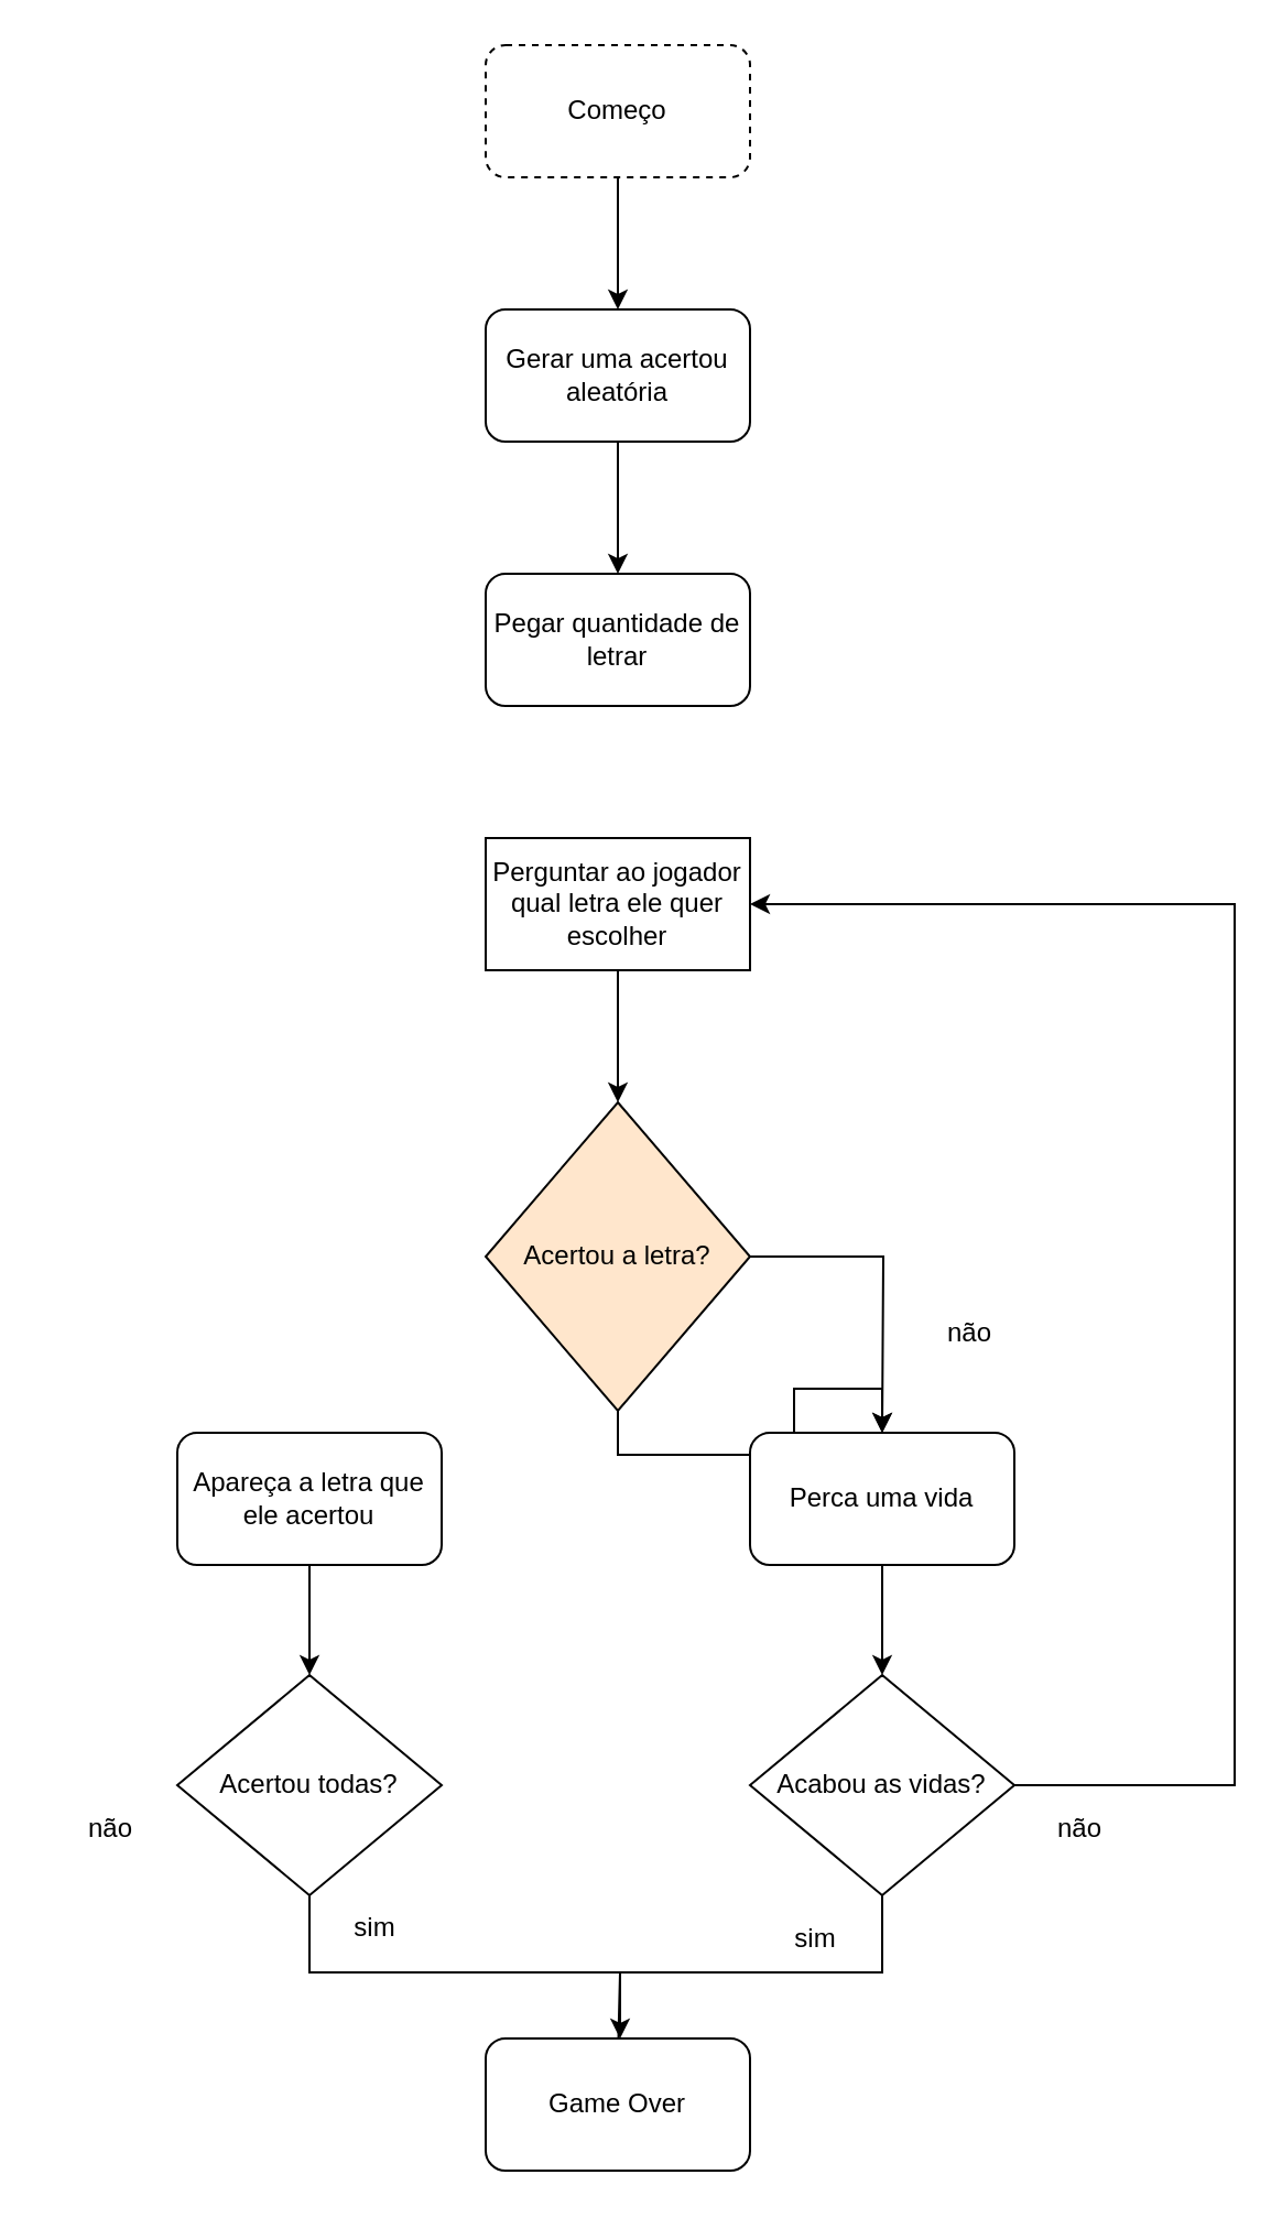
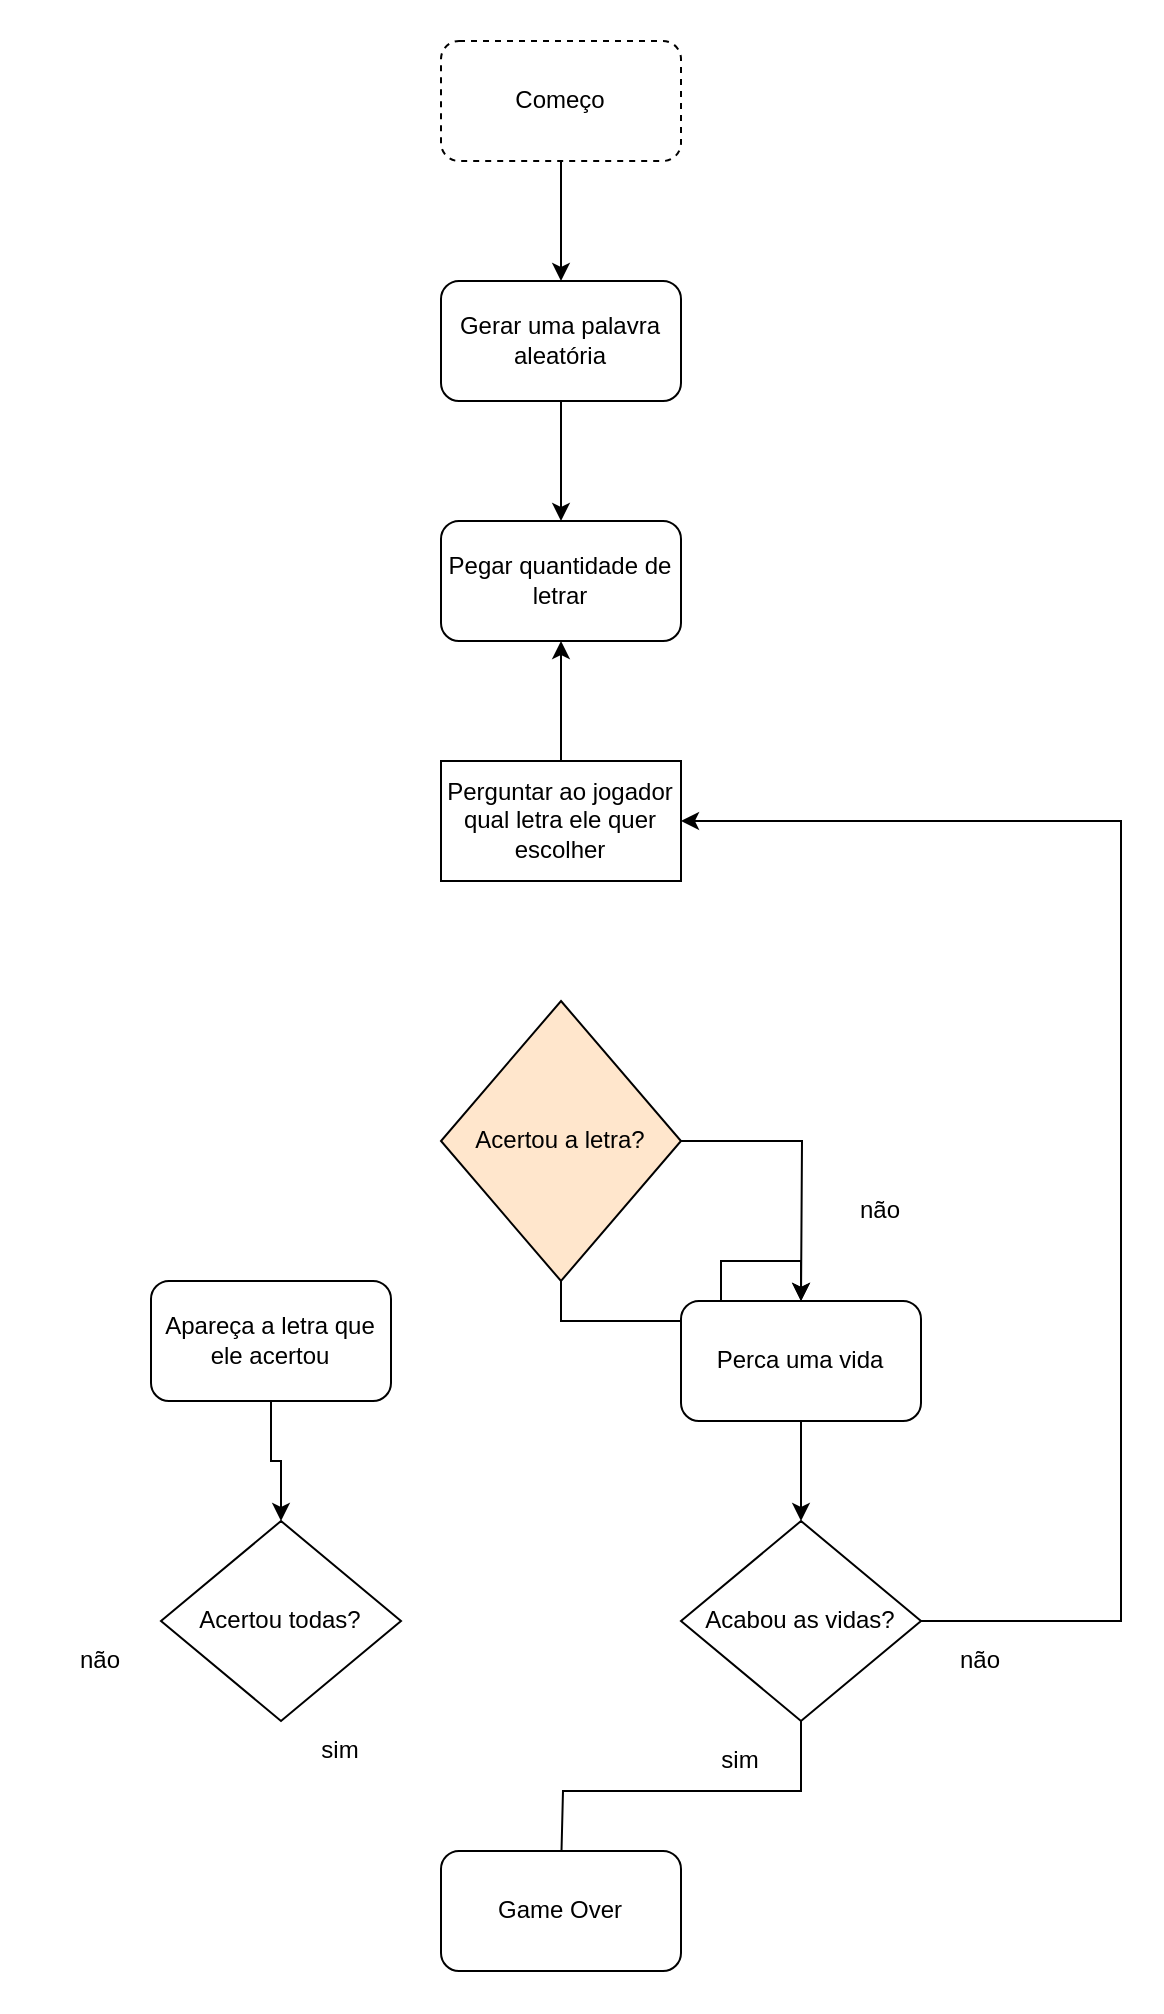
  <mxCell id="0" />
  <mxCell id="1" parent="0" />
  <mxCell id="2" style="edgeStyle=orthogonalEdgeStyle;rounded=0;orthogonalLoop=1;jettySize=auto;html=1;" edge="1" parent="1" source="3"><mxGeometry relative="1" as="geometry"><mxPoint x="280" y="140" as="targetPoint" /></mxGeometry></mxCell>
  <mxCell id="3" value="Começo" style="rounded=1;whiteSpace=wrap;html=1;dashed=1;" vertex="1" parent="1"><mxGeometry x="220" y="20" width="120" height="60" as="geometry" /></mxCell>
  <mxCell id="4" style="edgeStyle=orthogonalEdgeStyle;rounded=0;orthogonalLoop=1;jettySize=auto;html=1;" edge="1" parent="1" source="5"><mxGeometry relative="1" as="geometry"><mxPoint x="280" y="260" as="targetPoint" /></mxGeometry></mxCell>
- <mxCell id="5" value="Gerar uma acertou aleatória" style="rounded=1;whiteSpace=wrap;html=1;" vertex="1" parent="1"><mxGeometry x="220" y="140" width="120" height="60" as="geometry" /></mxCell>
+ <mxCell id="5" value="Gerar uma palavra aleatória" style="rounded=1;whiteSpace=wrap;html=1;" vertex="1" parent="1"><mxGeometry x="220" y="140" width="120" height="60" as="geometry" /></mxCell>
  <mxCell id="6" value="Pegar quantidade de letrar" style="rounded=1;whiteSpace=wrap;html=1;" vertex="1" parent="1"><mxGeometry x="220" y="260" width="120" height="60" as="geometry" /></mxCell>
- <mxCell id="7" style="edgeStyle=orthogonalEdgeStyle;rounded=0;orthogonalLoop=1;jettySize=auto;html=1;" edge="1" parent="1" source="8" target="11"><mxGeometry relative="1" as="geometry"><mxPoint x="280" y="570" as="targetPoint" /></mxGeometry></mxCell>
+ <mxCell id="7" style="edgeStyle=orthogonalEdgeStyle;rounded=0;orthogonalLoop=1;jettySize=auto;html=1;" edge="1" parent="1" source="8" target="6"><mxGeometry relative="1" as="geometry"><mxPoint x="280" y="570" as="targetPoint" /></mxGeometry></mxCell>
  <mxCell id="8" value="Perguntar ao jogador qual letra ele quer escolher" style="whiteSpace=wrap;html=1;rounded=0;" vertex="1" parent="1"><mxGeometry x="220" y="380" width="120" height="60" as="geometry" /></mxCell>
  <mxCell id="9" style="edgeStyle=orthogonalEdgeStyle;rounded=0;orthogonalLoop=1;jettySize=auto;html=1;" edge="1" parent="1" source="11"><mxGeometry relative="1" as="geometry"><mxPoint x="400" y="650" as="targetPoint" /></mxGeometry></mxCell>
  <mxCell id="10" style="edgeStyle=orthogonalEdgeStyle;rounded=0;orthogonalLoop=1;jettySize=auto;html=1;" edge="1" parent="1" source="11" target="16"><mxGeometry relative="1" as="geometry"><mxPoint x="160" y="650" as="targetPoint" /></mxGeometry></mxCell>
  <mxCell id="11" value="Acertou a letra?" style="rhombus;whiteSpace=wrap;html=1;fillColor=#ffe6cc;" vertex="1" parent="1"><mxGeometry x="220" y="500" width="120" height="140" as="geometry" /></mxCell>
  <mxCell id="12" value="não" style="text;html=1;align=center;verticalAlign=middle;whiteSpace=wrap;rounded=0;" vertex="1" parent="1"><mxGeometry x="410" y="590" width="60" height="30" as="geometry" /></mxCell>
  <mxCell id="13" style="edgeStyle=orthogonalEdgeStyle;rounded=0;orthogonalLoop=1;jettySize=auto;html=1;entryX=0.5;entryY=0;entryDx=0;entryDy=0;" edge="1" parent="1" source="14" target="21"><mxGeometry relative="1" as="geometry" /></mxCell>
- <mxCell id="14" value="Apareça a letra que ele acertou" style="rounded=1;whiteSpace=wrap;html=1;" vertex="1" parent="1"><mxGeometry x="80" y="650" width="120" height="60" as="geometry" /></mxCell>
+ <mxCell id="14" value="Apareça a letra que ele acertou" style="rounded=1;whiteSpace=wrap;html=1;" vertex="1" parent="1"><mxGeometry x="75" y="640" width="120" height="60" as="geometry" /></mxCell>
  <mxCell id="15" style="edgeStyle=orthogonalEdgeStyle;rounded=0;orthogonalLoop=1;jettySize=auto;html=1;entryX=0.5;entryY=0;entryDx=0;entryDy=0;" edge="1" parent="1" source="16" target="19"><mxGeometry relative="1" as="geometry" /></mxCell>
  <mxCell id="16" value="Perca uma vida" style="rounded=1;whiteSpace=wrap;html=1;" vertex="1" parent="1"><mxGeometry x="340" y="650" width="120" height="60" as="geometry" /></mxCell>
  <mxCell id="17" style="edgeStyle=orthogonalEdgeStyle;rounded=0;orthogonalLoop=1;jettySize=auto;html=1;" edge="1" parent="1" source="19"><mxGeometry relative="1" as="geometry"><mxPoint x="280" y="935" as="targetPoint" /><Array as="points"><mxPoint x="400" y="895" /><mxPoint x="281" y="895" /><mxPoint x="281" y="935" /></Array></mxGeometry></mxCell>
  <mxCell id="18" style="edgeStyle=orthogonalEdgeStyle;rounded=0;orthogonalLoop=1;jettySize=auto;html=1;entryX=1;entryY=0.5;entryDx=0;entryDy=0;exitX=1;exitY=0.5;exitDx=0;exitDy=0;" edge="1" parent="1" source="19" target="8"><mxGeometry relative="1" as="geometry"><Array as="points"><mxPoint x="560" y="810" /><mxPoint x="560" y="410" /></Array></mxGeometry></mxCell>
  <mxCell id="19" value="Acabou as vidas?" style="rhombus;whiteSpace=wrap;html=1;" vertex="1" parent="1"><mxGeometry x="340" y="760" width="120" height="100" as="geometry" /></mxCell>
- <mxCell id="20" style="edgeStyle=orthogonalEdgeStyle;rounded=0;orthogonalLoop=1;jettySize=auto;html=1;" edge="1" parent="1" source="21" target="24"><mxGeometry relative="1" as="geometry"><mxPoint x="280" y="935" as="targetPoint" /><Array as="points"><mxPoint x="140" y="895" /><mxPoint x="281" y="895" /><mxPoint x="281" y="935" /></Array></mxGeometry></mxCell>
  <mxCell id="21" value="Acertou todas?" style="rhombus;whiteSpace=wrap;html=1;" vertex="1" parent="1"><mxGeometry x="80" y="760" width="120" height="100" as="geometry" /></mxCell>
  <mxCell id="22" value="sim&lt;span style=&quot;color: rgba(0, 0, 0, 0); font-family: monospace; font-size: 0px; text-align: start; text-wrap-mode: nowrap;&quot;&gt;%3CmxGraphModel%3E%3Croot%3E%3CmxCell%20id%3D%220%22%2F%3E%3CmxCell%20id%3D%221%22%20parent%3D%220%22%2F%3E%3CmxCell%20id%3D%222%22%20value%3D%22Acabou%20as%20vidas%3F%22%20style%3D%22rhombus%3BwhiteSpace%3Dwrap%3Bhtml%3D1%3B%22%20vertex%3D%221%22%20parent%3D%221%22%3E%3CmxGeometry%20x%3D%22460%22%20y%3D%22950%22%20width%3D%22120%22%20height%3D%22100%22%20as%3D%22geometry%22%2F%3E%3C%2FmxCell%3E%3C%2Froot%3E%3C%2FmxGraphModel%3E&lt;/span&gt;" style="text;html=1;align=center;verticalAlign=middle;whiteSpace=wrap;rounded=0;" vertex="1" parent="1"><mxGeometry x="140" y="860" width="60" height="30" as="geometry" /></mxCell>
  <mxCell id="23" value="sim&lt;span style=&quot;color: rgba(0, 0, 0, 0); font-family: monospace; font-size: 0px; text-align: start; text-wrap-mode: nowrap;&quot;&gt;%3CmxGraphModel%3E%3Croot%3E%3CmxCell%20id%3D%220%22%2F%3E%3CmxCell%20id%3D%221%22%20parent%3D%220%22%2F%3E%3CmxCell%20id%3D%222%22%20value%3D%22Acabou%20as%20vidas%3F%22%20style%3D%22rhombus%3BwhiteSpace%3Dwrap%3Bhtml%3D1%3B%22%20vertex%3D%221%22%20parent%3D%221%22%3E%3CmxGeometry%20x%3D%22460%22%20y%3D%22950%22%20width%3D%22120%22%20height%3D%22100%22%20as%3D%22geometry%22%2F%3E%3C%2FmxCell%3E%3C%2Froot%3E%3C%2FmxGraphModel%3E&lt;/span&gt;" style="text;html=1;align=center;verticalAlign=middle;whiteSpace=wrap;rounded=0;" vertex="1" parent="1"><mxGeometry x="340" y="865" width="60" height="30" as="geometry" /></mxCell>
  <mxCell id="24" value="Game Over" style="rounded=1;whiteSpace=wrap;html=1;" vertex="1" parent="1"><mxGeometry x="220" y="925" width="120" height="60" as="geometry" /></mxCell>
  <mxCell id="25" value="não" style="text;html=1;align=center;verticalAlign=middle;whiteSpace=wrap;rounded=0;" vertex="1" parent="1"><mxGeometry x="460" y="815" width="60" height="30" as="geometry" /></mxCell>
  <mxCell id="26" value="não" style="text;html=1;align=center;verticalAlign=middle;whiteSpace=wrap;rounded=0;" vertex="1" parent="1"><mxGeometry x="20" y="815" width="60" height="30" as="geometry" /></mxCell>
